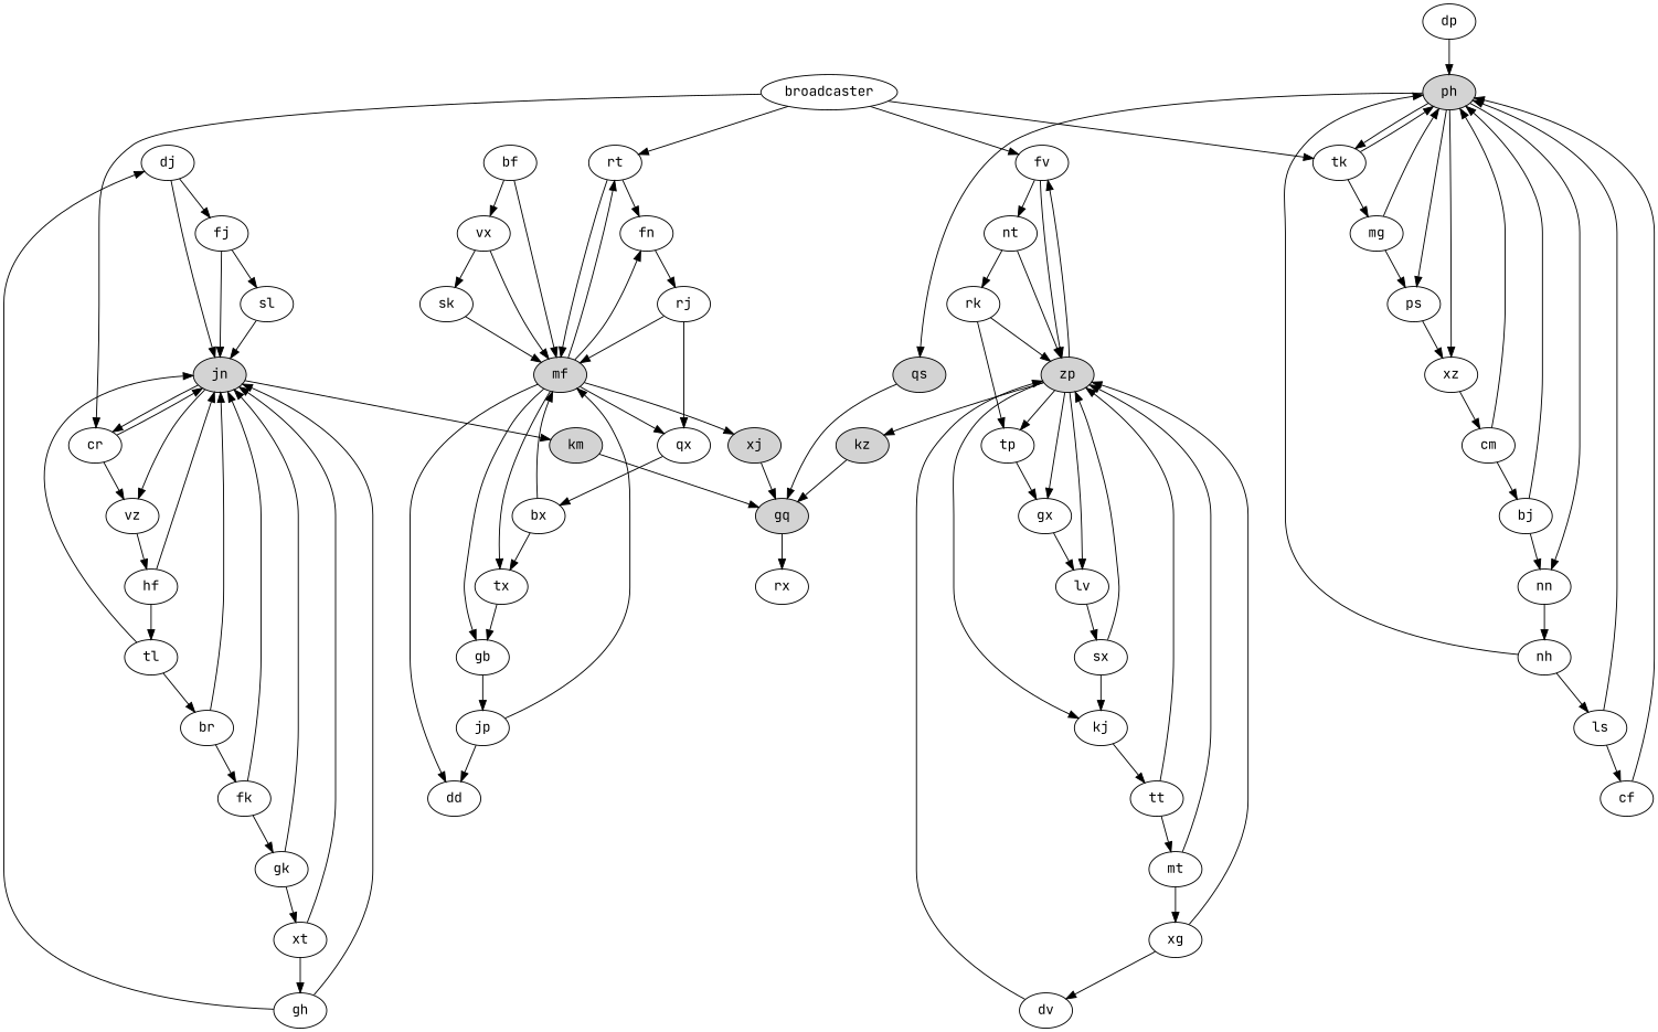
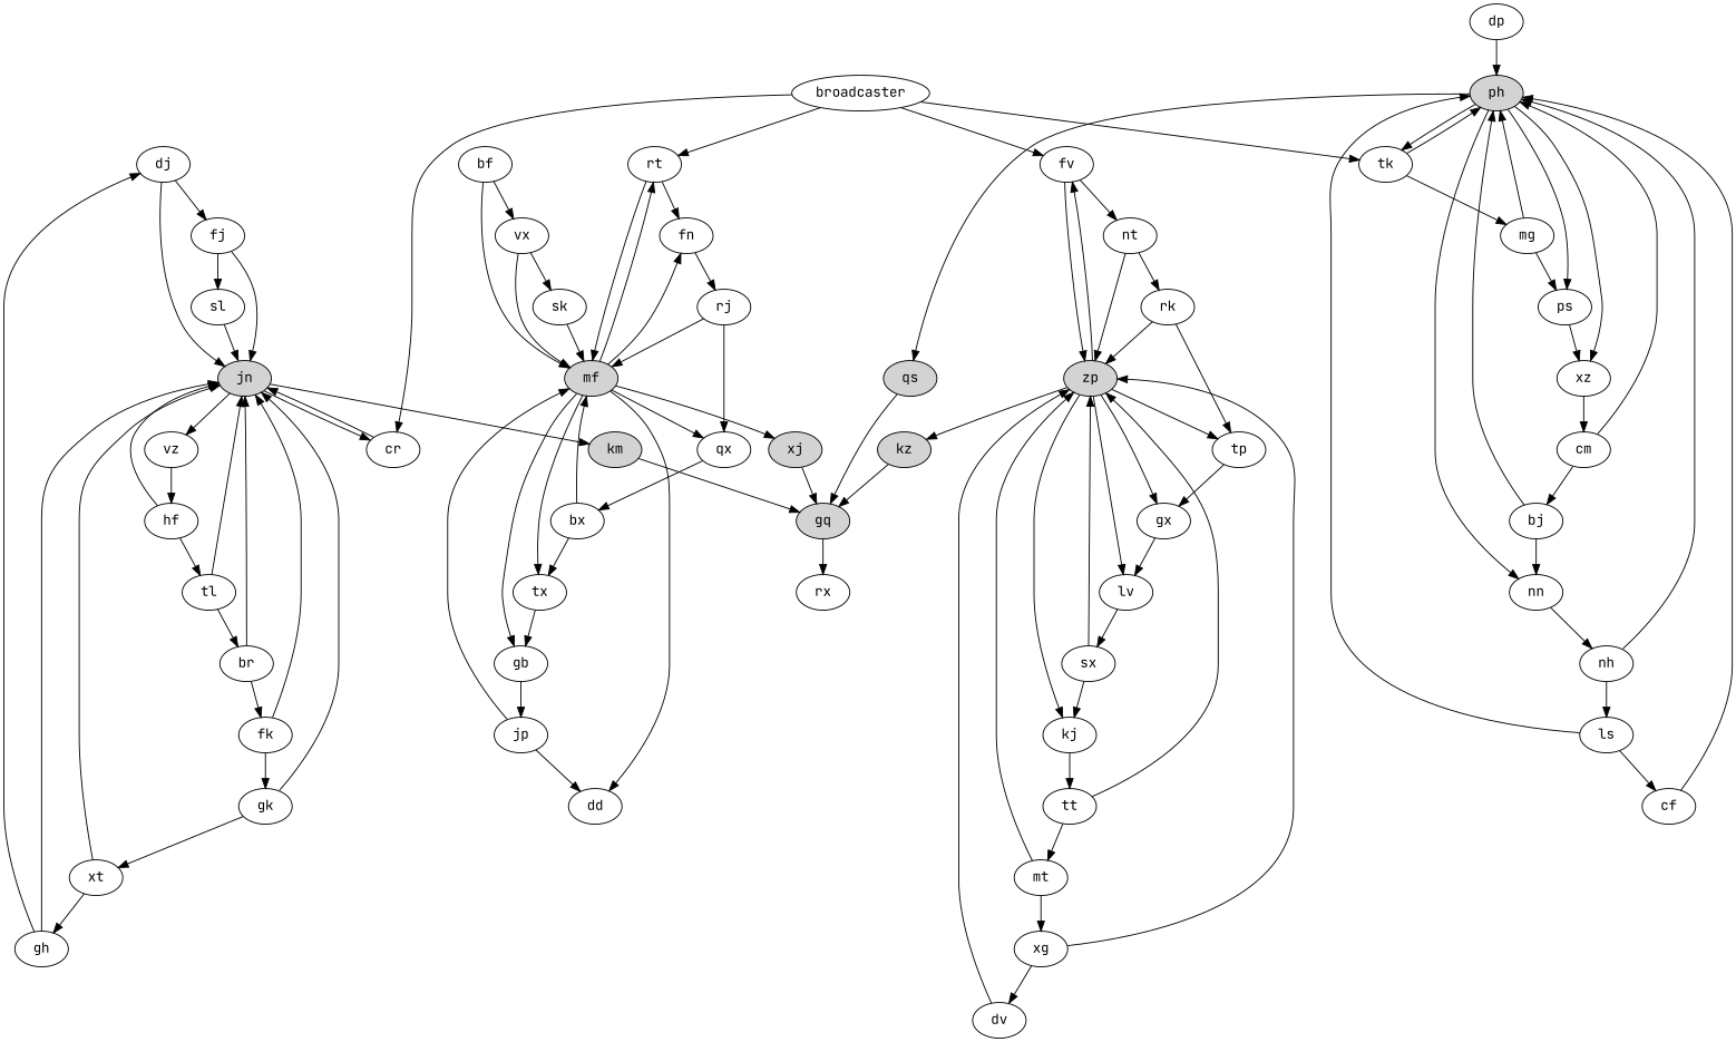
  digraph {
    fontname="JetBrains Mono"
    node [fontname="JetBrains Mono"]
    edge [fontname="JetBrains Mono"]
    dj
    fj
    jn [style=filled]
    sl
    km [style=filled]
    cr
    vz
    gq [style=filled]
    hf
    xz
    cm
    ph [style=filled]
    bj
    tk
    nn
    ps
    qs [style=filled]
    fn
    rj
    mf [style=filled]
    qx
    tx
    gb
    rt
    dd
    xj [style=filled]
    bx
    fv
    nt
    zp [style=filled]
    rk
    tp
    gx
    kj
    kz [style=filled]
    lv
    tt
    sx
    ls
    cf
    mg
    nh
    rx
    tl
    jp
    xg
    dv
    mt
    xt
    gh
    dp
    bf
    vx
    sk
    br
    fk
    gk
    broadcaster
    dj -> fj
    dj -> jn
    fj -> jn
    fj -> sl
    jn -> km
    jn -> cr
    jn -> vz
    sl -> jn
    km -> gq
    cr -> jn
-   cr -> vz
    vz -> hf
    gq -> rx
    hf -> jn
    hf -> tl
    xz -> cm
    cm -> ph
    cm -> bj
    ph -> xz
    ph -> tk
    ph -> nn
    ph -> ps
    ph -> qs
    bj -> ph
    bj -> nn
    tk -> ph
    tk -> mg
    nn -> nh
    ps -> xz
    qs -> gq
    fn -> rj
    rj -> mf
    rj -> qx
    mf -> fn
    mf -> qx
    mf -> tx
    mf -> gb
    mf -> rt
    mf -> dd
    mf -> xj
    qx -> bx
    tx -> gb
    gb -> jp
    rt -> fn
    rt -> mf
    xj -> gq
    bx -> mf
    bx -> tx
    fv -> nt
    fv -> zp
    nt -> zp
    nt -> rk
    zp -> fv
    zp -> tp
    zp -> gx
    zp -> kj
    zp -> kz
    zp -> lv
    rk -> zp
    rk -> tp
    tp -> gx
    gx -> lv
    kj -> tt
    kz -> gq
    lv -> sx
    tt -> zp
    tt -> mt
    sx -> zp
    sx -> kj
    ls -> ph
    ls -> cf
    cf -> ph
    mg -> ph
    mg -> ps
    nh -> ph
    nh -> ls
    tl -> jn
    tl -> br
    jp -> mf
    jp -> dd
    xg -> zp
    xg -> dv
    dv -> zp
    mt -> zp
    mt -> xg
    xt -> jn
    xt -> gh
    gh -> dj
    gh -> jn
    dp -> ph
    bf -> mf
    bf -> vx
    vx -> mf
    vx -> sk
    sk -> mf
    br -> jn
    br -> fk
    fk -> jn
    fk -> gk
    gk -> jn
    gk -> xt
    broadcaster -> cr
    broadcaster -> tk
    broadcaster -> rt
    broadcaster -> fv
  }
